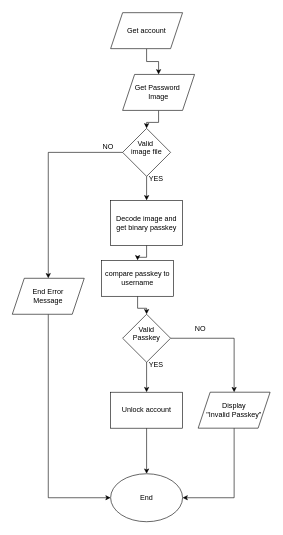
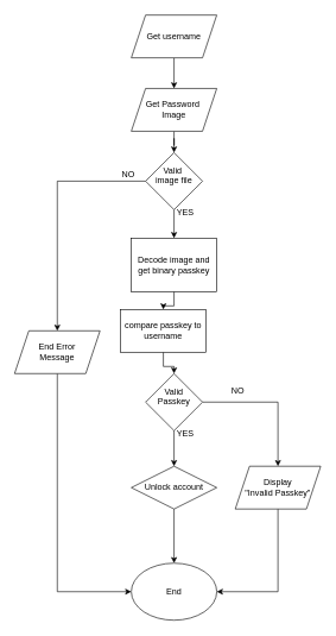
  <mxCell id="0" />
  <mxCell id="1" parent="0" />
  <mxCell id="2" style="edgeStyle=orthogonalEdgeStyle;rounded=0;orthogonalLoop=1;jettySize=auto;html=1;" edge="1" parent="1" source="3" target="13"><mxGeometry relative="1" as="geometry" /></mxCell>
- <mxCell id="3" value="Get account" style="shape=parallelogram;perimeter=parallelogramPerimeter;whiteSpace=wrap;html=1;fixedSize=1;" vertex="1" parent="1"><mxGeometry x="184" y="20" width="120" height="60" as="geometry" /></mxCell>
+ <mxCell id="3" value="Get username" style="shape=parallelogram;perimeter=parallelogramPerimeter;whiteSpace=wrap;html=1;fixedSize=1;" vertex="1" parent="1"><mxGeometry x="184" y="20" width="120" height="60" as="geometry" /></mxCell>
  <mxCell id="4" style="edgeStyle=orthogonalEdgeStyle;rounded=0;orthogonalLoop=1;jettySize=auto;html=1;entryX=0;entryY=0.5;entryDx=0;entryDy=0;" edge="1" parent="1" source="5" target="9"><mxGeometry relative="1" as="geometry"><Array as="points"><mxPoint x="80" y="829" /></Array></mxGeometry></mxCell>
  <mxCell id="5" value="End Error&lt;br&gt;Message" style="shape=parallelogram;perimeter=parallelogramPerimeter;whiteSpace=wrap;html=1;fixedSize=1;" vertex="1" parent="1"><mxGeometry x="20" y="463" width="120" height="60" as="geometry" /></mxCell>
  <mxCell id="6" style="edgeStyle=orthogonalEdgeStyle;rounded=0;orthogonalLoop=1;jettySize=auto;html=1;exitX=0;exitY=0.5;exitDx=0;exitDy=0;entryX=0.5;entryY=0;entryDx=0;entryDy=0;" edge="1" parent="1" source="8" target="5"><mxGeometry relative="1" as="geometry" /></mxCell>
  <mxCell id="7" style="edgeStyle=orthogonalEdgeStyle;rounded=0;orthogonalLoop=1;jettySize=auto;html=1;entryX=0.5;entryY=0;entryDx=0;entryDy=0;" edge="1" parent="1" source="8" target="15"><mxGeometry relative="1" as="geometry" /></mxCell>
  <mxCell id="8" value="&lt;div&gt;Valid&amp;nbsp;&lt;/div&gt;&lt;div&gt;image file&lt;br&gt;&lt;/div&gt;&lt;div&gt;&lt;br&gt;&lt;/div&gt;" style="rhombus;whiteSpace=wrap;html=1;" vertex="1" parent="1"><mxGeometry x="204" y="213" width="80" height="80" as="geometry" /></mxCell>
  <mxCell id="9" value="End" style="ellipse;whiteSpace=wrap;html=1;" vertex="1" parent="1"><mxGeometry x="184" y="789" width="120" height="80" as="geometry" /></mxCell>
  <mxCell id="10" value="NO" style="text;html=1;align=center;verticalAlign=middle;whiteSpace=wrap;rounded=0;" vertex="1" parent="1"><mxGeometry x="150" y="229" width="60" height="30" as="geometry" /></mxCell>
  <mxCell id="11" value="YES" style="text;html=1;align=center;verticalAlign=middle;whiteSpace=wrap;rounded=0;" vertex="1" parent="1"><mxGeometry x="230" y="283" width="60" height="30" as="geometry" /></mxCell>
  <mxCell id="12" style="edgeStyle=orthogonalEdgeStyle;rounded=0;orthogonalLoop=1;jettySize=auto;html=1;entryX=0.5;entryY=0;entryDx=0;entryDy=0;" edge="1" parent="1" source="13" target="8"><mxGeometry relative="1" as="geometry" /></mxCell>
- <mxCell id="13" value="&lt;div&gt;Get Password&amp;nbsp;&lt;/div&gt;&lt;div&gt;Image&lt;/div&gt;" style="shape=parallelogram;perimeter=parallelogramPerimeter;whiteSpace=wrap;html=1;fixedSize=1;" vertex="1" parent="1"><mxGeometry x="204" y="123" width="120" height="60" as="geometry" /></mxCell>
+ <mxCell id="13" value="&lt;div&gt;Get Password&amp;nbsp;&lt;/div&gt;&lt;div&gt;Image&lt;/div&gt;" style="shape=parallelogram;perimeter=parallelogramPerimeter;whiteSpace=wrap;html=1;fixedSize=1;" vertex="1" parent="1"><mxGeometry x="184" y="123" width="120" height="60" as="geometry" /></mxCell>
  <mxCell id="14" style="edgeStyle=orthogonalEdgeStyle;rounded=0;orthogonalLoop=1;jettySize=auto;html=1;entryX=0.5;entryY=0;entryDx=0;entryDy=0;" edge="1" parent="1" source="15" target="17"><mxGeometry relative="1" as="geometry" /></mxCell>
  <mxCell id="15" value="Decode image and get binary passkey" style="rounded=0;whiteSpace=wrap;html=1;" vertex="1" parent="1"><mxGeometry x="184" y="333" width="120" height="75" as="geometry" /></mxCell>
  <mxCell id="16" style="edgeStyle=orthogonalEdgeStyle;rounded=0;orthogonalLoop=1;jettySize=auto;html=1;entryX=0.5;entryY=0;entryDx=0;entryDy=0;" edge="1" parent="1" source="17" target="20"><mxGeometry relative="1" as="geometry" /></mxCell>
  <mxCell id="17" value="compare passkey to username" style="rounded=0;whiteSpace=wrap;html=1;" vertex="1" parent="1"><mxGeometry x="169" y="433" width="120" height="60" as="geometry" /></mxCell>
  <mxCell id="18" style="edgeStyle=orthogonalEdgeStyle;rounded=0;orthogonalLoop=1;jettySize=auto;html=1;" edge="1" parent="1" source="20" target="22"><mxGeometry relative="1" as="geometry" /></mxCell>
  <mxCell id="19" style="edgeStyle=orthogonalEdgeStyle;rounded=0;orthogonalLoop=1;jettySize=auto;html=1;" edge="1" parent="1" source="20" target="24"><mxGeometry relative="1" as="geometry" /></mxCell>
  <mxCell id="20" value="&lt;div&gt;Valid &lt;br&gt;&lt;/div&gt;&lt;div&gt;Passkey&lt;/div&gt;&lt;div&gt;&lt;br&gt;&lt;/div&gt;" style="rhombus;whiteSpace=wrap;html=1;" vertex="1" parent="1"><mxGeometry x="204" y="523" width="80" height="80" as="geometry" /></mxCell>
  <mxCell id="21" style="edgeStyle=orthogonalEdgeStyle;rounded=0;orthogonalLoop=1;jettySize=auto;html=1;entryX=0.5;entryY=0;entryDx=0;entryDy=0;" edge="1" parent="1" source="22" target="9"><mxGeometry relative="1" as="geometry" /></mxCell>
- <mxCell id="22" value="Unlock account" style="rounded=0;whiteSpace=wrap;html=1;" vertex="1" parent="1"><mxGeometry x="184" y="653" width="120" height="60" as="geometry" /></mxCell>
+ <mxCell id="22" value="Unlock account" style="rhombus;whiteSpace=wrap;html=1;" vertex="1" parent="1"><mxGeometry x="184" y="653" width="120" height="60" as="geometry" /></mxCell>
  <mxCell id="23" style="edgeStyle=orthogonalEdgeStyle;rounded=0;orthogonalLoop=1;jettySize=auto;html=1;entryX=1;entryY=0.5;entryDx=0;entryDy=0;" edge="1" parent="1" target="9"><mxGeometry relative="1" as="geometry"><mxPoint x="426" y="693" as="sourcePoint" /><mxPoint x="390" y="839" as="targetPoint" /><Array as="points"><mxPoint x="426" y="694" /><mxPoint x="390" y="694" /><mxPoint x="390" y="829" /></Array></mxGeometry></mxCell>
  <mxCell id="24" value="&lt;div&gt;Display &lt;br&gt;&lt;/div&gt;&lt;div&gt;&quot;Invalid Passkey&quot;&lt;br&gt;&lt;/div&gt;" style="shape=parallelogram;perimeter=parallelogramPerimeter;whiteSpace=wrap;html=1;fixedSize=1;" vertex="1" parent="1"><mxGeometry x="330" y="653" width="120" height="60" as="geometry" /></mxCell>
  <mxCell id="25" value="NO" style="text;html=1;align=center;verticalAlign=middle;whiteSpace=wrap;rounded=0;" vertex="1" parent="1"><mxGeometry x="304" y="533" width="60" height="30" as="geometry" /></mxCell>
  <mxCell id="26" value="YES" style="text;html=1;align=center;verticalAlign=middle;whiteSpace=wrap;rounded=0;" vertex="1" parent="1"><mxGeometry x="230" y="593" width="60" height="30" as="geometry" /></mxCell>
